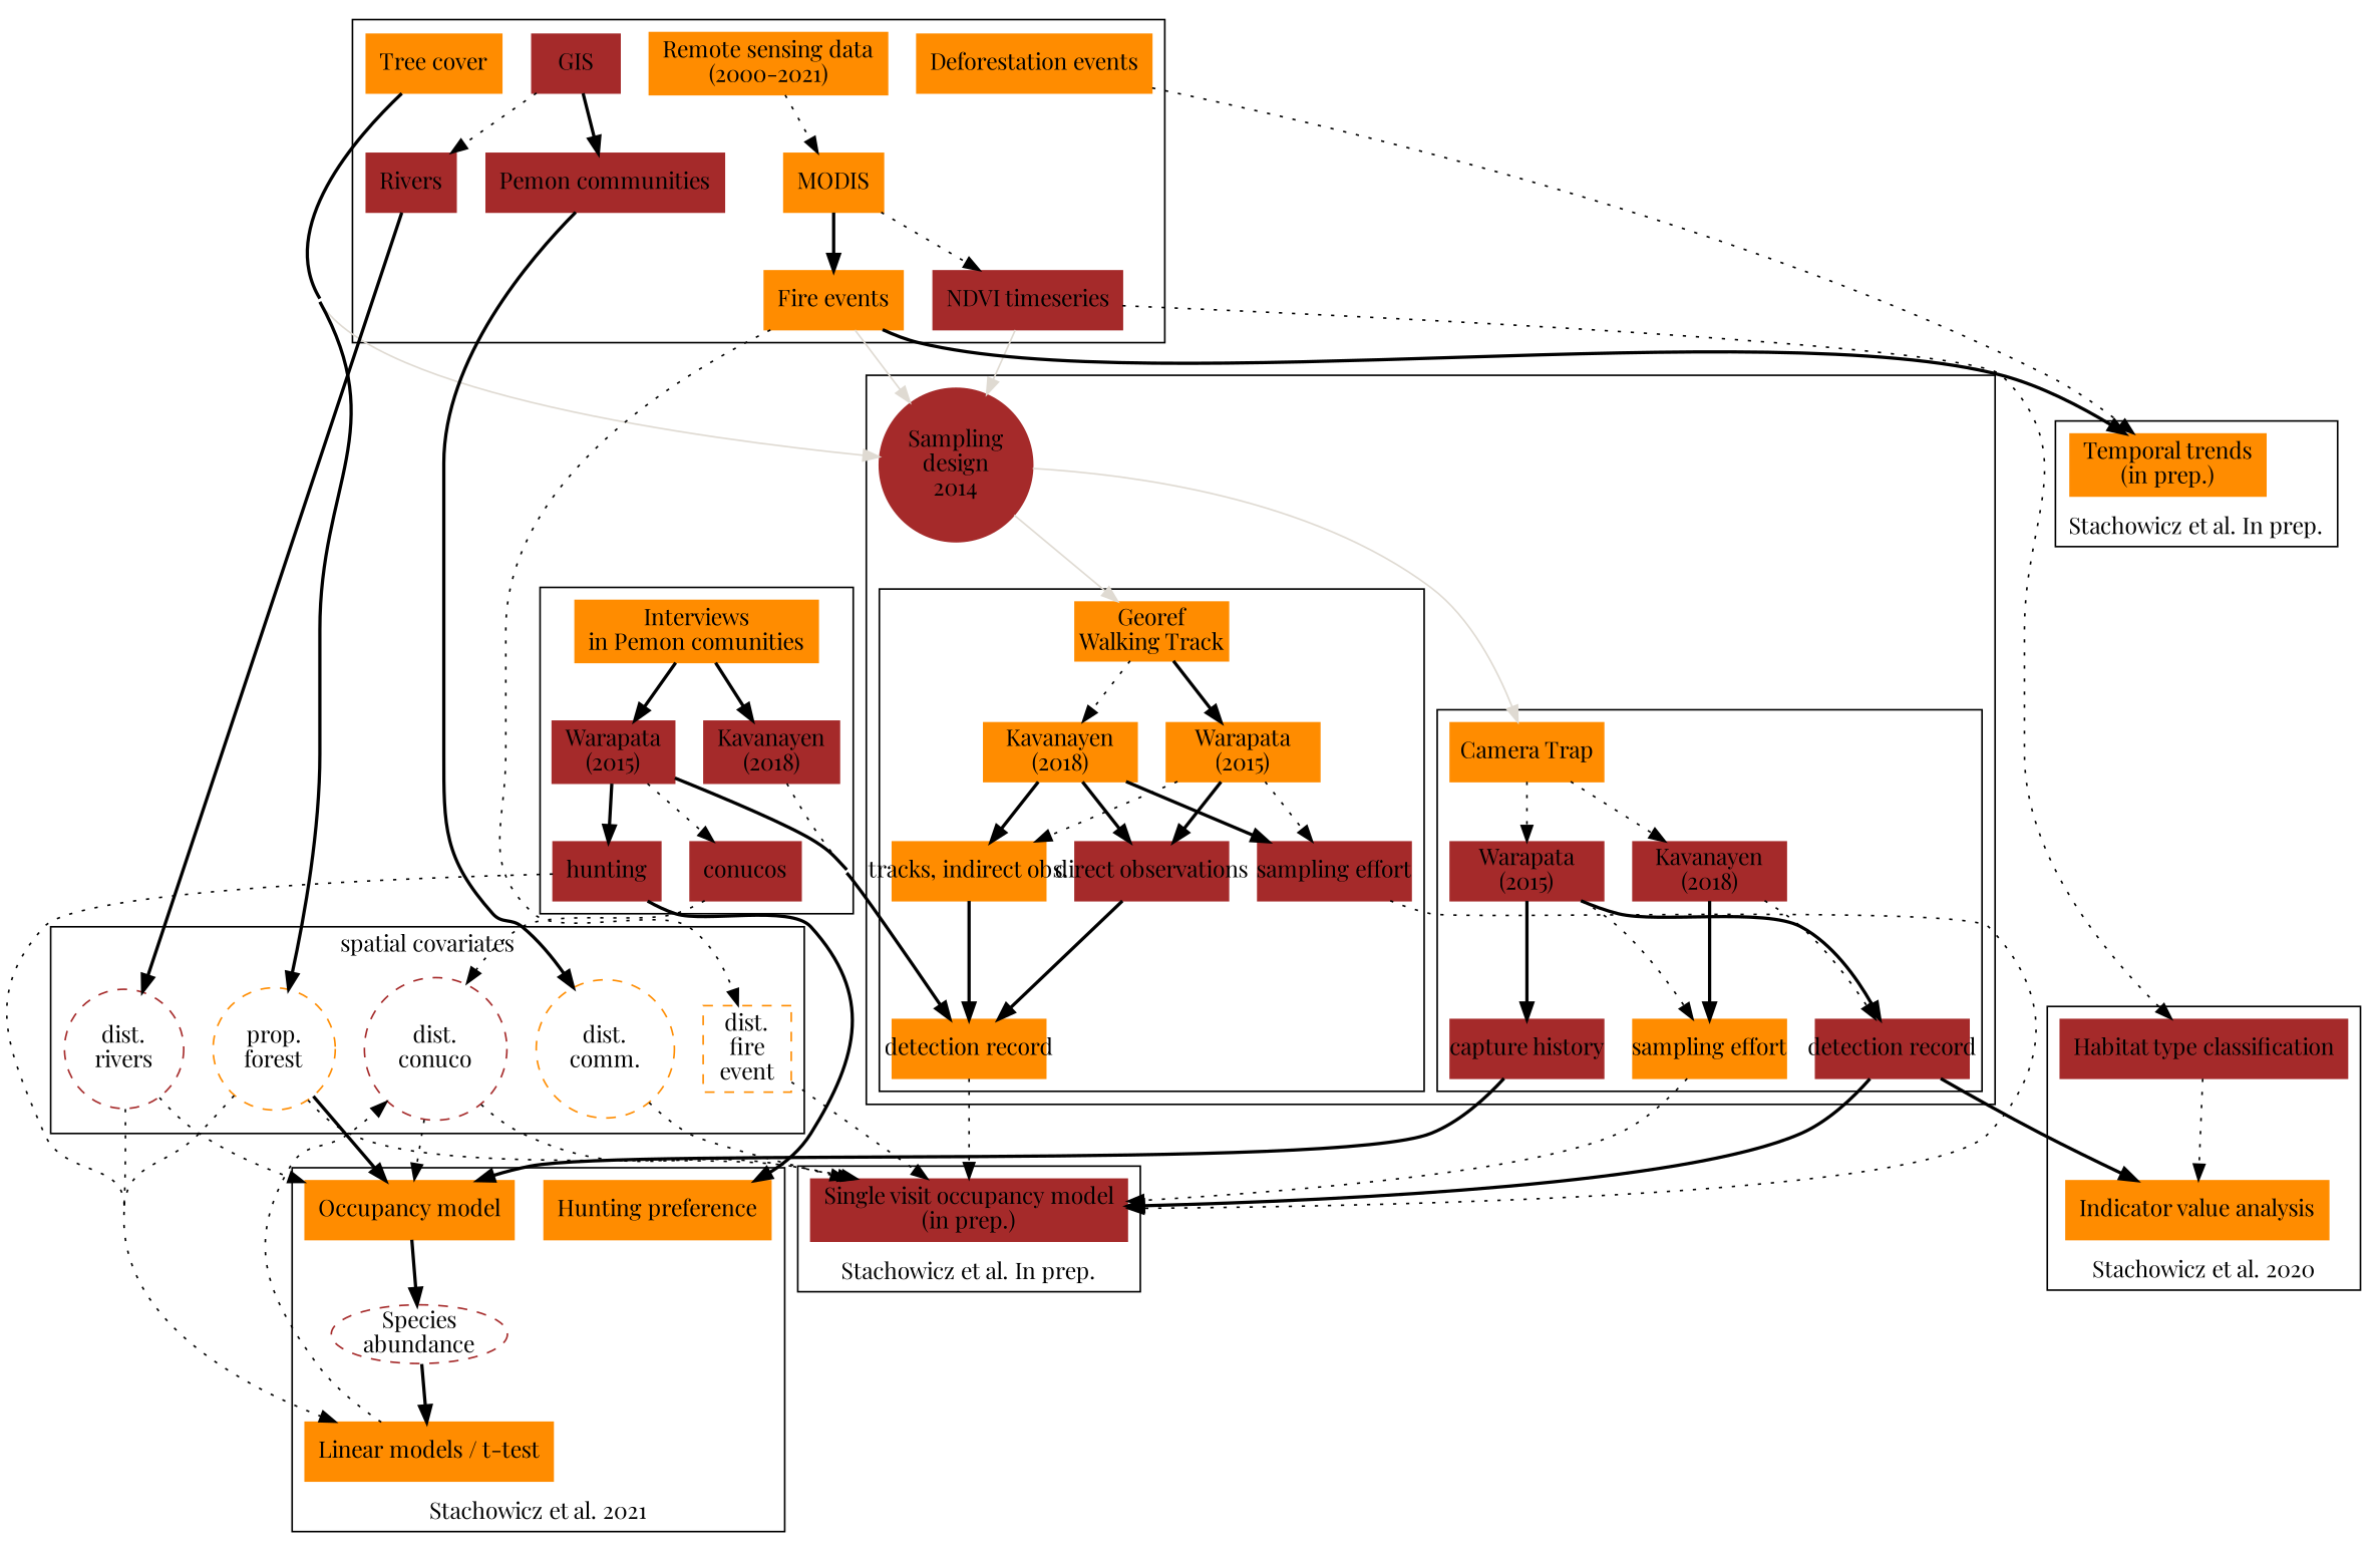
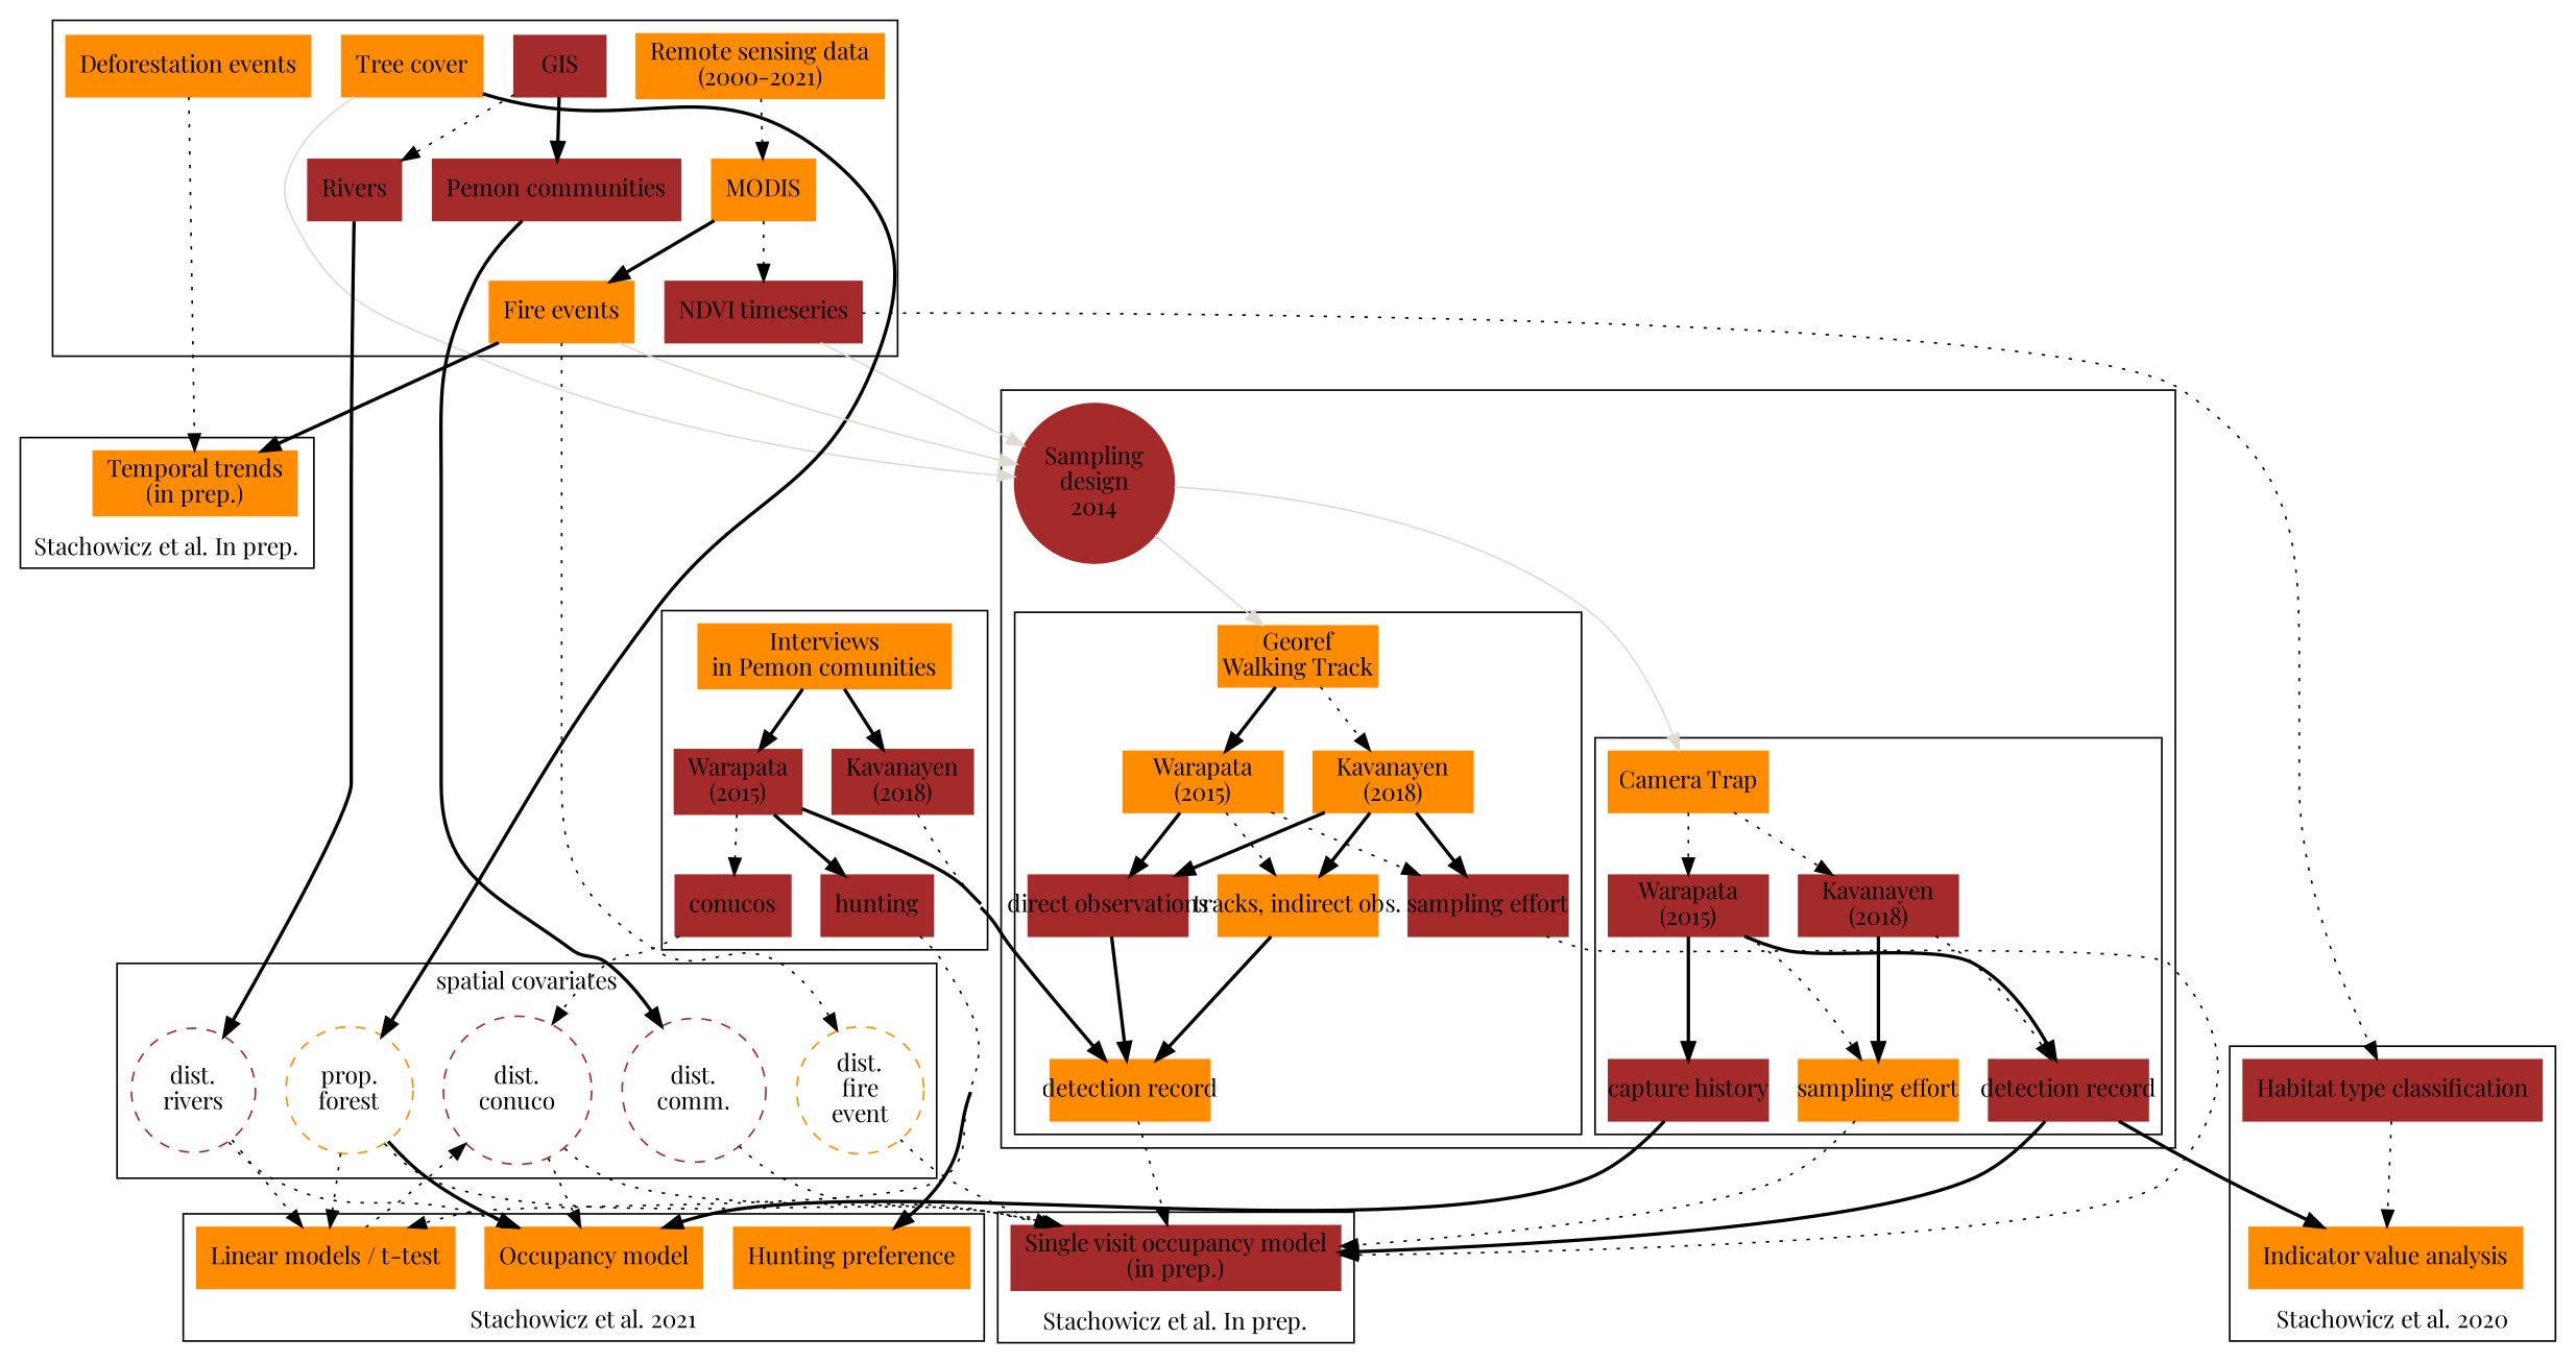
  digraph {
    concentrate=true
    fontname="Playfair Display"
    rankdir=TD
    node [color=brown fontname="Playfair Display" shape=box style=filled]
    edge [fontname="Playfair Display" style=dotted]
    n1 [color=darkorange label="Occupancy model"]
    n2 [color=darkorange label="Linear models / t-test"]
    n3 [color=darkorange label="Hunting preference"]
-   n4 [fixedsize=true label="Species\nabundance" shape=ellipse style=dashed width=1.5]
    n5 [label="Habitat type classification"]
    n6 [color=darkorange label="Indicator value analysis"]
    n7 [label="Single visit occupancy model\n(in prep.)"]
    n8 [color=darkorange label="Temporal trends\n(in prep.)"]
    n9 [color=darkorange label="Remote sensing data\n(2000-2021)"]
    MODIS [color=darkorange]
    n11 [label="NDVI timeseries"]
    n12 [color=darkorange label="Deforestation events"]
    n13 [color=darkorange label="Tree cover"]
    n14 [color=darkorange label="Fire events"]
    GIS
    n16 [label=Rivers]
    n17 [label="Pemon communities"]
    n18 [color=darkorange label="Interviews\nin Pemon comunities"]
    n19 [label="Warapata\n(2015)"]
    n20 [label="Kavanayen\n(2018)"]
    n21 [label=hunting]
    n22 [label=conucos]
    n23 [color=darkorange fixedsize=true label="Georef\nWalking Track" width=1.3]
    n24 [color=darkorange fixedsize=true label="Warapata\n(2015)" width=1.3]
    n25 [color=darkorange fixedsize=true label="Kavanayen\n(2018)" width=1.3]
    n26 [color=darkorange fixedsize=true label="detection record" width=1.3]
    n27 [fixedsize=true label="direct observations" width=1.3]
    n28 [color=darkorange fixedsize=true label="tracks, indirect obs." width=1.3]
    n29 [fixedsize=true label="sampling effort" width=1.3]
    n30 [color=darkorange fixedsize=true label="Camera Trap" width=1.3]
    n31 [fixedsize=true label="Warapata\n(2015)" width=1.3]
    n32 [fixedsize=true label="Kavanayen\n(2018)" width=1.3]
    n33 [fixedsize=true label="capture history" width=1.3]
    n34 [fixedsize=true label="detection record" width=1.3]
    n35 [color=darkorange fixedsize=true label="sampling effort" width=1.3]
    n36 [fixedsize=true label="Sampling\ndesign\n2014" shape=circle width=1.3]
    n37 [label="dist.\nrivers" shape=circle style=dashed]
    n38 [color=darkorange label="prop.\nforest" shape=circle style=dashed]
-   n39 [color=darkorange label="dist.\nfire\nevent" style=dashed]
-   n40 [color=darkorange label="dist.\ncomm." shape=circle style=dashed]
+   n39 [color=darkorange label="dist.\nfire\nevent" shape=circle style=dashed]
+   n40 [label="dist.\ncomm." shape=circle style=dashed]
    n41 [label="dist.\nconuco" shape=circle style=dashed]
    subgraph sub_1 {
      subgraph cluster_2 {
        label="Stachowicz et al. 2021"
        labelloc=bottom
        n1
        n2
        n3
-       n4
      }
      subgraph cluster_3 {
        label="Stachowicz et al. 2020"
        labelloc=bottom
        n5
        n6
      }
      subgraph cluster_4 {
        label="Stachowicz et al. In prep."
        labelloc=bottom
        n7
      }
      subgraph cluster_5 {
        label="Stachowicz et al. In prep."
        labelloc=bottom
        n8
      }
    }
    subgraph cluster_6 {
      n9
      MODIS
      n11
      n12
      n13
      n14
      GIS
      n16
      n17
    }
    subgraph cluster_7 {
      n18
      n19
      n20
      n21
      n22
    }
    subgraph cluster_8 {
      n36
      subgraph cluster_9 {
        n23
        n24
        n25
        n26
        n27
        n28
        n29
      }
      subgraph cluster_10 {
        n30
        n31
        n32
        n33
        n34
        n35
      }
    }
    subgraph cluster_11 {
      label="spatial covariates"
      n37
      n38
      n39
      n40
      n41
    }
-   n1 -> n4 [style=bold]
    n2 -> n41
-   n4 -> n2 [style=bold]
    n5 -> n6
    n9 -> MODIS
    MODIS -> n11
    MODIS -> n14 [style=bold]
    n11 -> n5
    n11 -> n36 [color="#DFDAD2" style=solid]
    n12 -> n8
    n13 -> n36 [color="#DFDAD2" style=solid]
    n13 -> n38 [style=bold]
    n14 -> n8 [style=bold]
    n14 -> n36 [color="#DFDAD2" style=solid]
    n14 -> n39
    GIS -> n16
    GIS -> n17 [style=bold]
    n16 -> n37 [style=bold]
    n17 -> n40 [style=bold]
    n18 -> n19 [style=bold]
    n18 -> n20 [style=bold]
    n19 -> n21 [style=bold]
    n19 -> n22
    n19 -> n26 [style=bold]
    n20 -> n26
    n21 -> n2
    n21 -> n3 [style=bold]
    n22 -> n41
    n23 -> n24 [style=bold]
    n23 -> n25
    n23 -> n30 [style=invis]
    n24 -> n27 [style=bold]
    n24 -> n28
    n24 -> n29
    n25 -> n27 [style=bold]
    n25 -> n28 [style=bold]
    n25 -> n29 [style=bold]
    n26 -> n7
    n27 -> n26 [style=bold]
    n28 -> n26 [style=bold]
    n29 -> n7
    n30 -> n31
    n30 -> n32
    n31 -> n33 [style=bold]
    n31 -> n34 [style=bold]
    n31 -> n35
    n32 -> n34
    n32 -> n35 [style=bold]
    n33 -> n1 [style=bold]
    n34 -> n6 [style=bold]
    n34 -> n7 [style=bold]
    n35 -> n7
    n36 -> n23 [color="#DFDAD2" style=solid]
    n36 -> n30 [color="#DFDAD2" style=solid]
    n37 -> n1
    n37 -> n2
    n38 -> n1 [style=bold]
    n38 -> n2
    n38 -> n7
    n39 -> n7
    n40 -> n7
    n41 -> n1
    n41 -> n7
  }
